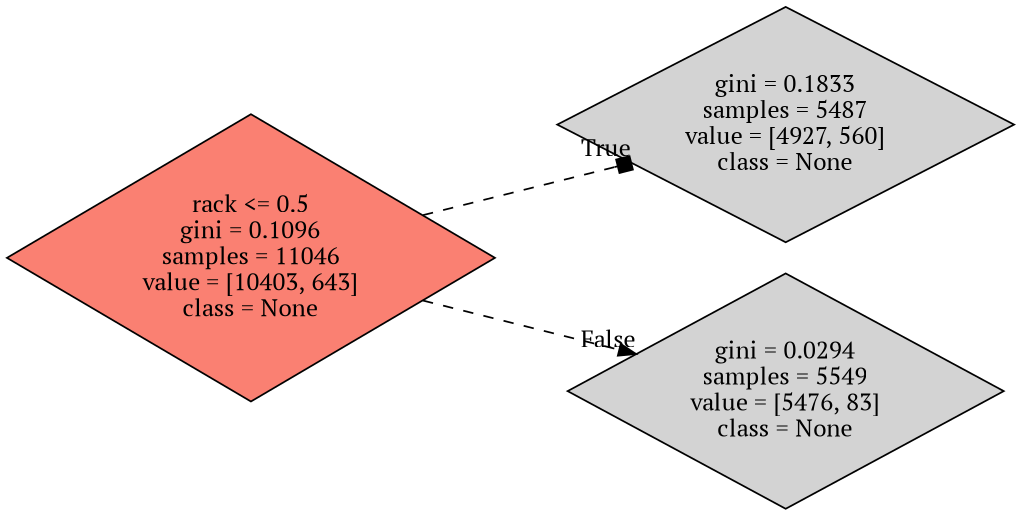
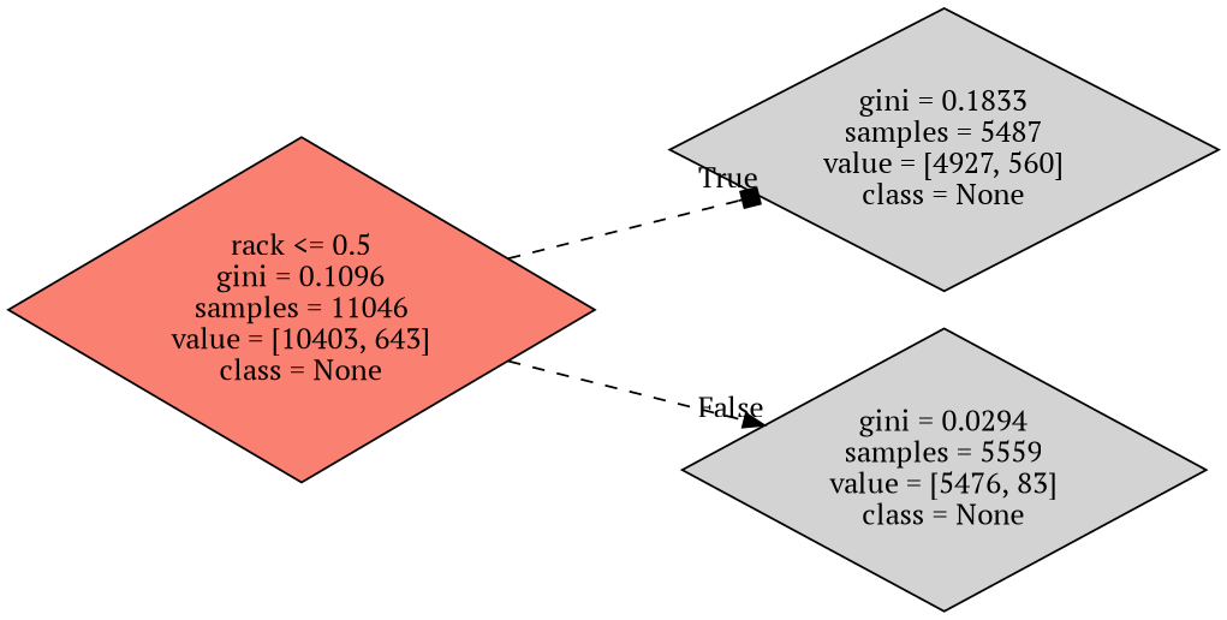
  digraph {
    rankdir=LR
    fontname="PT Serif"
    node [color=black fillcolor=lightgrey shape=diamond style=filled fontname="PT Serif"]
    edge [labeldistance=2.5 style=dashed fontname="PT Serif"]
    n1 [fillcolor=salmon label="rack <= 0.5\ngini = 0.1096\nsamples = 11046\nvalue = [10403, 643]\nclass = None"]
    n2 [label="gini = 0.1833\nsamples = 5487\nvalue = [4927, 560]\nclass = None"]
-   n3 [label="gini = 0.0294\nsamples = 5549\nvalue = [5476, 83]\nclass = None"]
+   n3 [label="gini = 0.0294\nsamples = 5559\nvalue = [5476, 83]\nclass = None"]
    n1 -> n2 [headlabel=True labelangle=45 arrowhead=box]
    n1 -> n3 [headlabel=False labelangle=-45 arrowhead=normal]
  }
